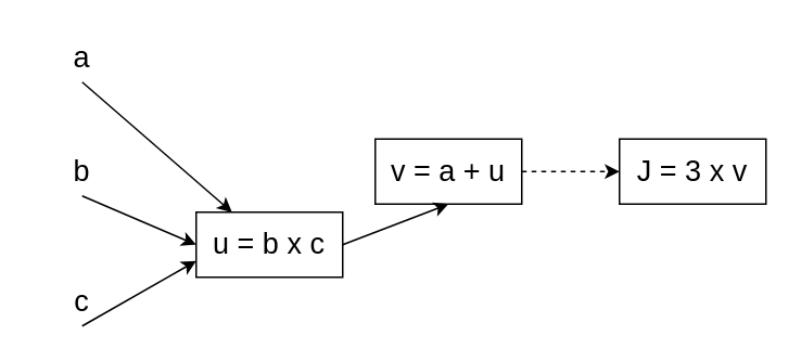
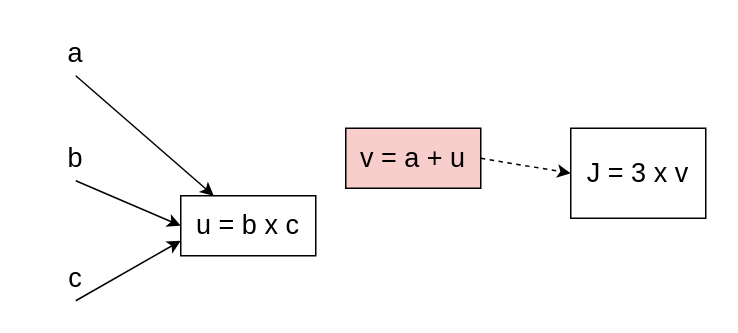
  <mxCell id="0" />
  <mxCell id="1" parent="0" />
  <mxCell id="2" value="a" style="text;html=1;align=center;verticalAlign=middle;whiteSpace=wrap;rounded=0;fontSize=18;" vertex="1" parent="1"><mxGeometry x="20" y="20" width="60" height="30" as="geometry" /></mxCell>
  <mxCell id="3" value="b" style="text;html=1;align=center;verticalAlign=middle;whiteSpace=wrap;rounded=0;fontSize=18;" vertex="1" parent="1"><mxGeometry x="20" y="90" width="60" height="30" as="geometry" /></mxCell>
  <mxCell id="4" value="c" style="text;html=1;align=center;verticalAlign=middle;whiteSpace=wrap;rounded=0;fontSize=18;" vertex="1" parent="1"><mxGeometry x="20" y="170" width="60" height="30" as="geometry" /></mxCell>
  <mxCell id="5" value="u = b x c" style="rounded=0;whiteSpace=wrap;html=1;fontSize=18;" vertex="1" parent="1"><mxGeometry x="120" y="130" width="90" height="40" as="geometry" /></mxCell>
- <mxCell id="6" value="v = a + u" style="rounded=0;whiteSpace=wrap;html=1;fontSize=18;" vertex="1" parent="1"><mxGeometry x="230" y="85" width="90" height="40" as="geometry" /></mxCell>
- <mxCell id="7" value="J = 3 x v" style="rounded=0;whiteSpace=wrap;html=1;fontSize=18;" vertex="1" parent="1"><mxGeometry x="380" y="85" width="90" height="40" as="geometry" /></mxCell>
+ <mxCell id="6" value="v = a + u" style="rounded=0;whiteSpace=wrap;html=1;fontSize=18;fillColor=#f8cecc;" vertex="1" parent="1"><mxGeometry x="230" y="85" width="90" height="40" as="geometry" /></mxCell>
+ <mxCell id="7" value="J = 3 x v" style="rounded=0;whiteSpace=wrap;html=1;fontSize=18;" vertex="1" parent="1"><mxGeometry x="380" y="85" width="90" height="60" as="geometry" /></mxCell>
  <mxCell id="8" value="" style="endArrow=classic;html=1;rounded=0;entryX=0;entryY=0.5;entryDx=0;entryDy=0;exitX=0.5;exitY=1;exitDx=0;exitDy=0;" edge="1" parent="1" source="3" target="5"><mxGeometry width="50" height="50" relative="1" as="geometry"><mxPoint x="270" y="300" as="sourcePoint" /><mxPoint x="320" y="250" as="targetPoint" /></mxGeometry></mxCell>
  <mxCell id="9" value="" style="endArrow=classic;html=1;rounded=0;exitX=0.5;exitY=1;exitDx=0;exitDy=0;entryX=0;entryY=0.75;entryDx=0;entryDy=0;" edge="1" parent="1" source="4" target="5"><mxGeometry width="50" height="50" relative="1" as="geometry"><mxPoint x="270" y="300" as="sourcePoint" /><mxPoint x="320" y="250" as="targetPoint" /></mxGeometry></mxCell>
  <mxCell id="10" value="" style="endArrow=classic;html=1;rounded=0;exitX=0.5;exitY=1;exitDx=0;exitDy=0;" edge="1" parent="1" source="2" target="5"><mxGeometry width="50" height="50" relative="1" as="geometry"><mxPoint x="270" y="300" as="sourcePoint" /><mxPoint x="320" y="250" as="targetPoint" /></mxGeometry></mxCell>
- <mxCell id="11" value="" style="endArrow=classic;html=1;rounded=0;exitX=1;exitY=0.5;exitDx=0;exitDy=0;entryX=0.5;entryY=1;entryDx=0;entryDy=0;" edge="1" parent="1" source="5" target="6"><mxGeometry width="50" height="50" relative="1" as="geometry"><mxPoint x="270" y="300" as="sourcePoint" /><mxPoint x="320" y="250" as="targetPoint" /></mxGeometry></mxCell>
  <mxCell id="12" value="" style="endArrow=classic;html=1;rounded=0;exitX=1;exitY=0.5;exitDx=0;exitDy=0;entryX=0;entryY=0.5;entryDx=0;entryDy=0;dashed=1;" edge="1" parent="1" source="6" target="7"><mxGeometry width="50" height="50" relative="1" as="geometry"><mxPoint x="270" y="300" as="sourcePoint" /><mxPoint x="320" y="250" as="targetPoint" /></mxGeometry></mxCell>
